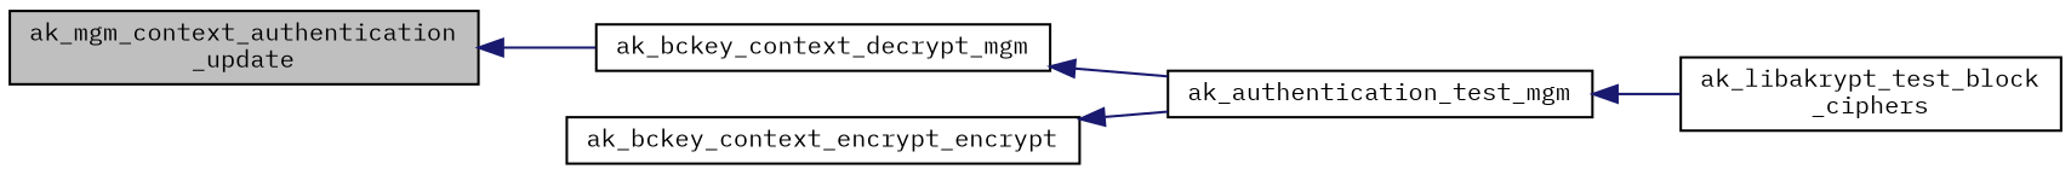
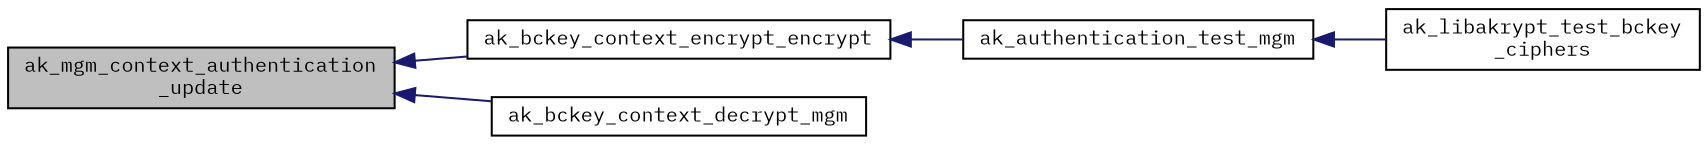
  digraph {
    fontname="IBM Plex Mono"
    rankdir=LR
    node [color=black fillcolor=white fontname="IBM Plex Mono" fontsize=10 shape=record style=filled]
    edge [color=midnightblue dir=back fontname="IBM Plex Mono" fontsize=10 labelfontname=Helvetica labelfontsize=10 style=solid]
    n1 [fillcolor=grey75 fontcolor=black height=0.2 label="ak_mgm_context_authentication\l_update" width=0.4]
    n2 [height=0.2 label=ak_bckey_context_encrypt_encrypt width=0.4]
    n3 [height=0.2 label=ak_bckey_context_decrypt_mgm width=0.4]
    n4 [height=0.2 label=ak_authentication_test_mgm width=0.4]
-   n5 [height=0.2 label="ak_libakrypt_test_block\l_ciphers" width=0.4]
+   n5 [height=0.2 label="ak_libakrypt_test_bckey\l_ciphers" width=0.4]
+   n1 -> n2
    n1 -> n3
    n2 -> n4
-   n3 -> n4
    n4 -> n5
  }
